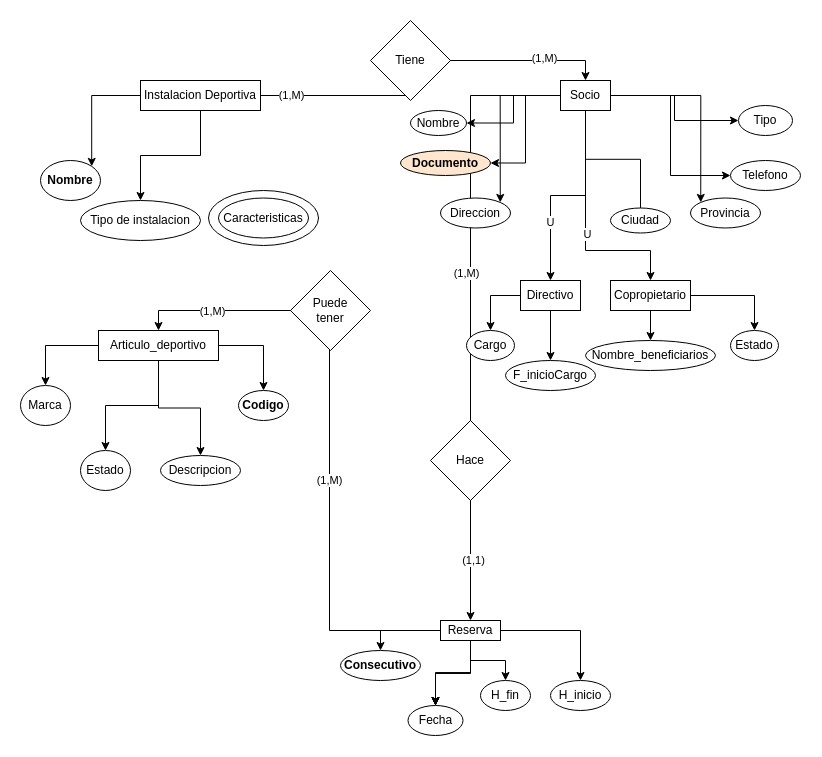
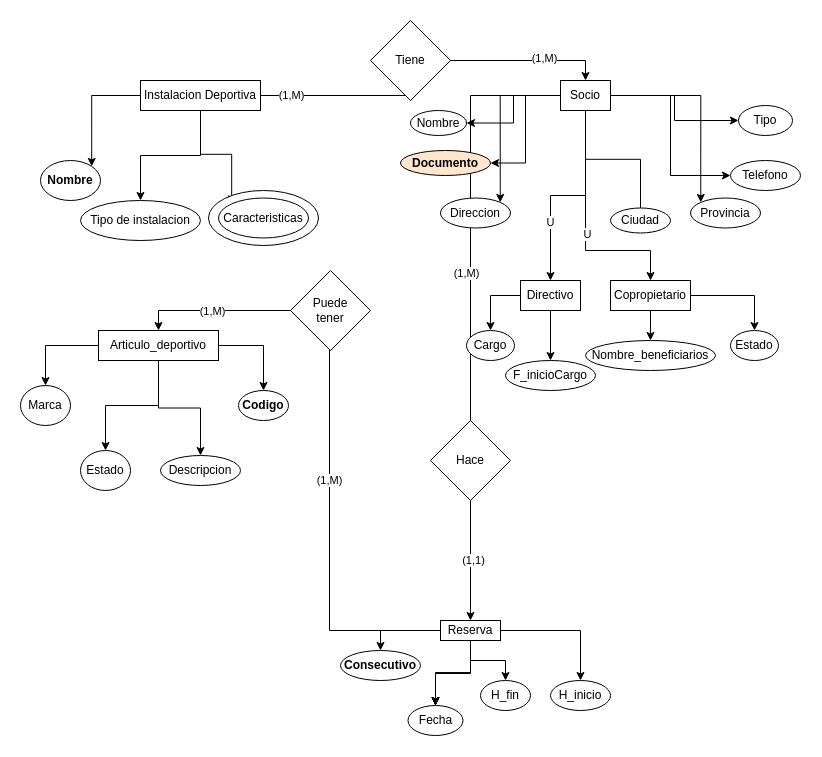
  <mxCell id="0" />
  <mxCell id="1" parent="0" />
  <mxCell id="2" style="edgeStyle=orthogonalEdgeStyle;rounded=0;orthogonalLoop=1;jettySize=auto;html=1;entryX=1;entryY=0;entryDx=0;entryDy=0;" edge="1" parent="1" source="8" target="9"><mxGeometry relative="1" as="geometry" /></mxCell>
  <mxCell id="3" style="edgeStyle=orthogonalEdgeStyle;rounded=0;orthogonalLoop=1;jettySize=auto;html=1;" edge="1" parent="1" source="8" target="10"><mxGeometry relative="1" as="geometry" /></mxCell>
+ <mxCell id="4" style="edgeStyle=orthogonalEdgeStyle;rounded=0;orthogonalLoop=1;jettySize=auto;html=1;entryX=0;entryY=0;entryDx=0;entryDy=0;" edge="1" parent="1" source="8" target="12"><mxGeometry relative="1" as="geometry" /></mxCell>
  <mxCell id="5" style="edgeStyle=orthogonalEdgeStyle;rounded=0;orthogonalLoop=1;jettySize=auto;html=1;entryX=0.5;entryY=0;entryDx=0;entryDy=0;" edge="1" parent="1" source="8" target="27"><mxGeometry relative="1" as="geometry" /></mxCell>
  <mxCell id="6" value="(1,M)" style="edgeLabel;html=1;align=center;verticalAlign=middle;resizable=0;points=[];" vertex="1" connectable="0" parent="5"><mxGeometry x="0.673" y="3" relative="1" as="geometry"><mxPoint as="offset" /></mxGeometry></mxCell>
  <mxCell id="7" value="(1,M)" style="edgeLabel;html=1;align=center;verticalAlign=middle;resizable=0;points=[];" vertex="1" connectable="0" parent="5"><mxGeometry x="-0.844" y="1" relative="1" as="geometry"><mxPoint as="offset" /></mxGeometry></mxCell>
  <mxCell id="8" value="Instalacion Deportiva" style="rounded=0;whiteSpace=wrap;html=1;" vertex="1" parent="1"><mxGeometry x="140" y="80" width="120" height="30" as="geometry" /></mxCell>
  <mxCell id="9" value="&lt;b&gt;Nombre&lt;/b&gt;" style="ellipse;whiteSpace=wrap;html=1;" vertex="1" parent="1"><mxGeometry x="40" y="160" width="60" height="40" as="geometry" /></mxCell>
  <mxCell id="10" value="Tipo de instalacion" style="ellipse;whiteSpace=wrap;html=1;" vertex="1" parent="1"><mxGeometry x="80" y="200" width="120" height="40" as="geometry" /></mxCell>
  <mxCell id="11" value="" style="ellipse;whiteSpace=wrap;html=1;" vertex="1" parent="1"><mxGeometry x="208" y="190" width="110" height="55" as="geometry" /></mxCell>
  <mxCell id="12" value="Caracteristicas" style="ellipse;whiteSpace=wrap;html=1;" vertex="1" parent="1"><mxGeometry x="218" y="197.5" width="90" height="40" as="geometry" /></mxCell>
  <mxCell id="13" style="edgeStyle=orthogonalEdgeStyle;rounded=0;orthogonalLoop=1;jettySize=auto;html=1;entryX=1;entryY=0.5;entryDx=0;entryDy=0;" edge="1" parent="1" source="27" target="33"><mxGeometry relative="1" as="geometry" /></mxCell>
  <mxCell id="14" style="edgeStyle=orthogonalEdgeStyle;rounded=0;orthogonalLoop=1;jettySize=auto;html=1;entryX=1;entryY=0.5;entryDx=0;entryDy=0;" edge="1" parent="1" source="27" target="28"><mxGeometry relative="1" as="geometry" /></mxCell>
  <mxCell id="15" style="edgeStyle=orthogonalEdgeStyle;rounded=0;orthogonalLoop=1;jettySize=auto;html=1;entryX=1;entryY=0;entryDx=0;entryDy=0;" edge="1" parent="1" source="27" target="29"><mxGeometry relative="1" as="geometry" /></mxCell>
  <mxCell id="16" style="edgeStyle=orthogonalEdgeStyle;rounded=0;orthogonalLoop=1;jettySize=auto;html=1;entryX=0.5;entryY=0;entryDx=0;entryDy=0;endArrow=none;" edge="1" parent="1" source="27" target="30"><mxGeometry relative="1" as="geometry" /></mxCell>
  <mxCell id="17" style="edgeStyle=orthogonalEdgeStyle;rounded=0;orthogonalLoop=1;jettySize=auto;html=1;entryX=0;entryY=0;entryDx=0;entryDy=0;" edge="1" parent="1" source="27" target="31"><mxGeometry relative="1" as="geometry" /></mxCell>
  <mxCell id="18" style="edgeStyle=orthogonalEdgeStyle;rounded=0;orthogonalLoop=1;jettySize=auto;html=1;entryX=0;entryY=0.5;entryDx=0;entryDy=0;" edge="1" parent="1" source="27" target="32"><mxGeometry relative="1" as="geometry" /></mxCell>
  <mxCell id="19" style="edgeStyle=orthogonalEdgeStyle;rounded=0;orthogonalLoop=1;jettySize=auto;html=1;entryX=0;entryY=0.5;entryDx=0;entryDy=0;" edge="1" parent="1" source="27" target="34"><mxGeometry relative="1" as="geometry" /></mxCell>
  <mxCell id="20" style="edgeStyle=orthogonalEdgeStyle;rounded=0;orthogonalLoop=1;jettySize=auto;html=1;" edge="1" parent="1" source="27" target="38"><mxGeometry relative="1" as="geometry" /></mxCell>
  <mxCell id="21" value="U" style="edgeLabel;html=1;align=center;verticalAlign=middle;resizable=0;points=[];" vertex="1" connectable="0" parent="20"><mxGeometry x="0.422" y="-1" relative="1" as="geometry"><mxPoint as="offset" /></mxGeometry></mxCell>
  <mxCell id="22" style="edgeStyle=orthogonalEdgeStyle;rounded=0;orthogonalLoop=1;jettySize=auto;html=1;entryX=0.5;entryY=0;entryDx=0;entryDy=0;" edge="1" parent="1" source="27" target="41"><mxGeometry relative="1" as="geometry"><Array as="points"><mxPoint x="585" y="250" /><mxPoint x="650" y="250" /></Array></mxGeometry></mxCell>
  <mxCell id="23" value="U" style="edgeLabel;html=1;align=center;verticalAlign=middle;resizable=0;points=[];" vertex="1" connectable="0" parent="22"><mxGeometry x="0.409" y="-2" relative="1" as="geometry"><mxPoint x="-25" y="-19" as="offset" /></mxGeometry></mxCell>
  <mxCell id="24" style="edgeStyle=orthogonalEdgeStyle;rounded=0;orthogonalLoop=1;jettySize=auto;html=1;" edge="1" parent="1" source="27" target="66"><mxGeometry relative="1" as="geometry" /></mxCell>
  <mxCell id="25" value="(1,M)" style="edgeLabel;html=1;align=center;verticalAlign=middle;resizable=0;points=[];" vertex="1" connectable="0" parent="24"><mxGeometry x="-0.133" y="-5" relative="1" as="geometry"><mxPoint as="offset" /></mxGeometry></mxCell>
  <mxCell id="26" value="(1,1)" style="edgeLabel;html=1;align=center;verticalAlign=middle;resizable=0;points=[];" vertex="1" connectable="0" parent="24"><mxGeometry x="0.802" y="2" relative="1" as="geometry"><mxPoint as="offset" /></mxGeometry></mxCell>
  <mxCell id="27" value="Socio" style="rounded=0;whiteSpace=wrap;html=1;" vertex="1" parent="1"><mxGeometry x="560" y="80" width="50" height="30" as="geometry" /></mxCell>
  <mxCell id="28" value="&lt;b&gt;Documento&lt;/b&gt;" style="ellipse;whiteSpace=wrap;html=1;fillColor=#ffe6cc;" vertex="1" parent="1"><mxGeometry x="400" y="150" width="90" height="25" as="geometry" /></mxCell>
  <mxCell id="29" value="Direccion" style="ellipse;whiteSpace=wrap;html=1;" vertex="1" parent="1"><mxGeometry x="440" y="197.5" width="70" height="30" as="geometry" /></mxCell>
  <mxCell id="30" value="Ciudad" style="ellipse;whiteSpace=wrap;html=1;" vertex="1" parent="1"><mxGeometry x="610" y="207.5" width="60" height="25" as="geometry" /></mxCell>
  <mxCell id="31" value="Provincia" style="ellipse;whiteSpace=wrap;html=1;" vertex="1" parent="1"><mxGeometry x="690" y="197.5" width="70" height="30" as="geometry" /></mxCell>
  <mxCell id="32" value="Telefono" style="ellipse;whiteSpace=wrap;html=1;" vertex="1" parent="1"><mxGeometry x="730" y="160" width="70" height="30" as="geometry" /></mxCell>
  <mxCell id="33" value="Nombre" style="ellipse;whiteSpace=wrap;html=1;" vertex="1" parent="1"><mxGeometry x="410" y="110" width="56" height="25" as="geometry" /></mxCell>
  <mxCell id="34" value="Tipo" style="ellipse;whiteSpace=wrap;html=1;" vertex="1" parent="1"><mxGeometry x="738" y="105" width="54" height="30" as="geometry" /></mxCell>
  <mxCell id="35" value="Tiene" style="rhombus;whiteSpace=wrap;html=1;" vertex="1" parent="1"><mxGeometry x="370" y="20" width="80" height="80" as="geometry" /></mxCell>
  <mxCell id="36" style="edgeStyle=orthogonalEdgeStyle;rounded=0;orthogonalLoop=1;jettySize=auto;html=1;entryX=0.5;entryY=0;entryDx=0;entryDy=0;" edge="1" parent="1" source="38" target="42"><mxGeometry relative="1" as="geometry" /></mxCell>
  <mxCell id="37" style="edgeStyle=orthogonalEdgeStyle;rounded=0;orthogonalLoop=1;jettySize=auto;html=1;entryX=0.5;entryY=0;entryDx=0;entryDy=0;" edge="1" parent="1" source="38" target="43"><mxGeometry relative="1" as="geometry" /></mxCell>
  <mxCell id="38" value="Directivo" style="rounded=0;whiteSpace=wrap;html=1;" vertex="1" parent="1"><mxGeometry x="520" y="280" width="60" height="30" as="geometry" /></mxCell>
  <mxCell id="39" style="edgeStyle=orthogonalEdgeStyle;rounded=0;orthogonalLoop=1;jettySize=auto;html=1;entryX=0.5;entryY=0;entryDx=0;entryDy=0;" edge="1" parent="1" source="41" target="44"><mxGeometry relative="1" as="geometry" /></mxCell>
  <mxCell id="40" style="edgeStyle=orthogonalEdgeStyle;rounded=0;orthogonalLoop=1;jettySize=auto;html=1;entryX=0.5;entryY=0;entryDx=0;entryDy=0;" edge="1" parent="1" source="41" target="45"><mxGeometry relative="1" as="geometry" /></mxCell>
  <mxCell id="41" value="Copropietario" style="rounded=0;whiteSpace=wrap;html=1;" vertex="1" parent="1"><mxGeometry x="610" y="280" width="80" height="30" as="geometry" /></mxCell>
  <mxCell id="42" value="Cargo" style="ellipse;whiteSpace=wrap;html=1;" vertex="1" parent="1"><mxGeometry x="466" y="330" width="48" height="30" as="geometry" /></mxCell>
  <mxCell id="43" value="F_inicioCargo" style="ellipse;whiteSpace=wrap;html=1;" vertex="1" parent="1"><mxGeometry x="505" y="360" width="90" height="30" as="geometry" /></mxCell>
  <mxCell id="44" value="Nombre_beneficiarios" style="ellipse;whiteSpace=wrap;html=1;" vertex="1" parent="1"><mxGeometry x="585" y="340" width="130" height="30" as="geometry" /></mxCell>
  <mxCell id="45" value="Estado" style="ellipse;whiteSpace=wrap;html=1;" vertex="1" parent="1"><mxGeometry x="730" y="330" width="48" height="30" as="geometry" /></mxCell>
  <mxCell id="46" style="edgeStyle=orthogonalEdgeStyle;rounded=0;orthogonalLoop=1;jettySize=auto;html=1;entryX=0.5;entryY=0;entryDx=0;entryDy=0;" edge="1" parent="1" source="50" target="52"><mxGeometry relative="1" as="geometry" /></mxCell>
  <mxCell id="47" style="edgeStyle=orthogonalEdgeStyle;rounded=0;orthogonalLoop=1;jettySize=auto;html=1;" edge="1" parent="1" source="50" target="51"><mxGeometry relative="1" as="geometry" /></mxCell>
  <mxCell id="48" style="edgeStyle=orthogonalEdgeStyle;rounded=0;orthogonalLoop=1;jettySize=auto;html=1;" edge="1" parent="1" source="50" target="53"><mxGeometry relative="1" as="geometry" /></mxCell>
  <mxCell id="49" style="edgeStyle=orthogonalEdgeStyle;rounded=0;orthogonalLoop=1;jettySize=auto;html=1;entryX=0.5;entryY=0;entryDx=0;entryDy=0;" edge="1" parent="1" source="50" target="54"><mxGeometry relative="1" as="geometry" /></mxCell>
  <mxCell id="50" value="Articulo_deportivo" style="rounded=0;whiteSpace=wrap;html=1;" vertex="1" parent="1"><mxGeometry x="98" y="330" width="120" height="30" as="geometry" /></mxCell>
  <mxCell id="51" value="Estado" style="ellipse;whiteSpace=wrap;html=1;" vertex="1" parent="1"><mxGeometry x="80" y="450" width="50" height="40" as="geometry" /></mxCell>
  <mxCell id="52" value="Marca" style="ellipse;whiteSpace=wrap;html=1;" vertex="1" parent="1"><mxGeometry x="20" y="385" width="50" height="40" as="geometry" /></mxCell>
  <mxCell id="53" value="Descripcion" style="ellipse;whiteSpace=wrap;html=1;" vertex="1" parent="1"><mxGeometry x="160" y="455" width="80" height="30" as="geometry" /></mxCell>
  <mxCell id="54" value="&lt;b&gt;Codigo&lt;/b&gt;" style="ellipse;whiteSpace=wrap;html=1;" vertex="1" parent="1"><mxGeometry x="238" y="390" width="50" height="30" as="geometry" /></mxCell>
  <mxCell id="55" value="" style="edgeStyle=orthogonalEdgeStyle;rounded=0;orthogonalLoop=1;jettySize=auto;html=1;" edge="1" parent="1" source="66" target="68"><mxGeometry relative="1" as="geometry" /></mxCell>
  <mxCell id="56" style="edgeStyle=orthogonalEdgeStyle;rounded=0;orthogonalLoop=1;jettySize=auto;html=1;" edge="1" parent="1" source="66" target="67"><mxGeometry relative="1" as="geometry" /></mxCell>
  <mxCell id="57" value="" style="edgeStyle=orthogonalEdgeStyle;rounded=0;orthogonalLoop=1;jettySize=auto;html=1;" edge="1" parent="1" source="66" target="69"><mxGeometry relative="1" as="geometry" /></mxCell>
  <mxCell id="58" value="" style="edgeStyle=orthogonalEdgeStyle;rounded=0;orthogonalLoop=1;jettySize=auto;html=1;" edge="1" parent="1" source="66" target="68"><mxGeometry relative="1" as="geometry" /></mxCell>
  <mxCell id="59" value="" style="edgeStyle=orthogonalEdgeStyle;rounded=0;orthogonalLoop=1;jettySize=auto;html=1;" edge="1" parent="1" source="66" target="68"><mxGeometry relative="1" as="geometry" /></mxCell>
  <mxCell id="60" value="" style="edgeStyle=orthogonalEdgeStyle;rounded=0;orthogonalLoop=1;jettySize=auto;html=1;" edge="1" parent="1" source="66" target="68"><mxGeometry relative="1" as="geometry" /></mxCell>
  <mxCell id="61" value="" style="edgeStyle=orthogonalEdgeStyle;rounded=0;orthogonalLoop=1;jettySize=auto;html=1;" edge="1" parent="1" source="66" target="68"><mxGeometry relative="1" as="geometry" /></mxCell>
  <mxCell id="62" style="edgeStyle=orthogonalEdgeStyle;rounded=0;orthogonalLoop=1;jettySize=auto;html=1;" edge="1" parent="1" source="66" target="70"><mxGeometry relative="1" as="geometry" /></mxCell>
  <mxCell id="63" style="edgeStyle=orthogonalEdgeStyle;rounded=0;orthogonalLoop=1;jettySize=auto;html=1;entryX=0.5;entryY=0;entryDx=0;entryDy=0;" edge="1" parent="1" source="66" target="50"><mxGeometry relative="1" as="geometry" /></mxCell>
  <mxCell id="64" value="(1,M)" style="edgeLabel;html=1;align=center;verticalAlign=middle;resizable=0;points=[];" vertex="1" connectable="0" parent="63"><mxGeometry x="-0.157" y="1" relative="1" as="geometry"><mxPoint as="offset" /></mxGeometry></mxCell>
  <mxCell id="65" value="(1,M)" style="edgeLabel;html=1;align=center;verticalAlign=middle;resizable=0;points=[];" vertex="1" connectable="0" parent="63"><mxGeometry x="0.765" relative="1" as="geometry"><mxPoint as="offset" /></mxGeometry></mxCell>
  <mxCell id="66" value="Reserva" style="rounded=0;whiteSpace=wrap;html=1;" vertex="1" parent="1"><mxGeometry x="440" y="620" width="60" height="20" as="geometry" /></mxCell>
  <mxCell id="67" value="&lt;b&gt;Consecutivo&lt;/b&gt;" style="ellipse;whiteSpace=wrap;html=1;" vertex="1" parent="1"><mxGeometry x="340" y="650" width="80" height="30" as="geometry" /></mxCell>
  <mxCell id="68" value="Fecha" style="ellipse;whiteSpace=wrap;html=1;" vertex="1" parent="1"><mxGeometry x="407.5" y="705" width="55" height="30" as="geometry" /></mxCell>
  <mxCell id="69" value="H_inicio" style="ellipse;whiteSpace=wrap;html=1;rounded=0;" vertex="1" parent="1"><mxGeometry x="550" y="680" width="60" height="30" as="geometry" /></mxCell>
  <mxCell id="70" value="H_fin" style="ellipse;whiteSpace=wrap;html=1;" vertex="1" parent="1"><mxGeometry x="480" y="680" width="50" height="30" as="geometry" /></mxCell>
  <mxCell id="71" value="Puede&lt;br&gt;tener" style="rhombus;whiteSpace=wrap;html=1;" vertex="1" parent="1"><mxGeometry x="290" y="270" width="80" height="80" as="geometry" /></mxCell>
  <mxCell id="72" value="Hace" style="rhombus;whiteSpace=wrap;html=1;" vertex="1" parent="1"><mxGeometry x="430" y="420" width="80" height="80" as="geometry" /></mxCell>
